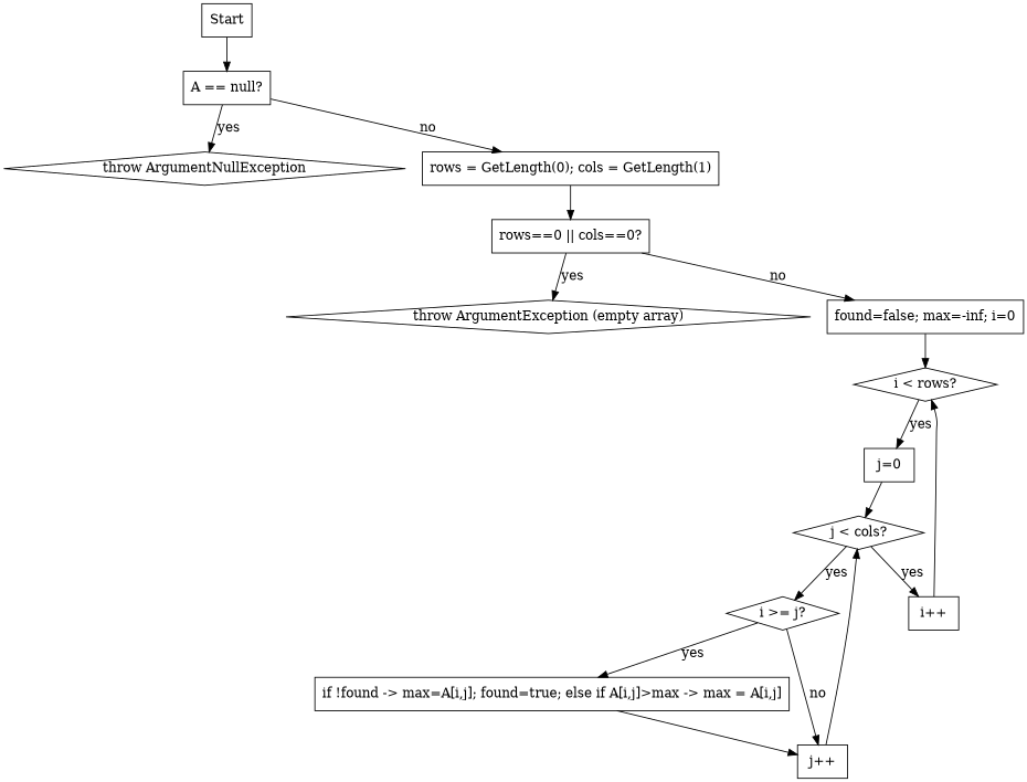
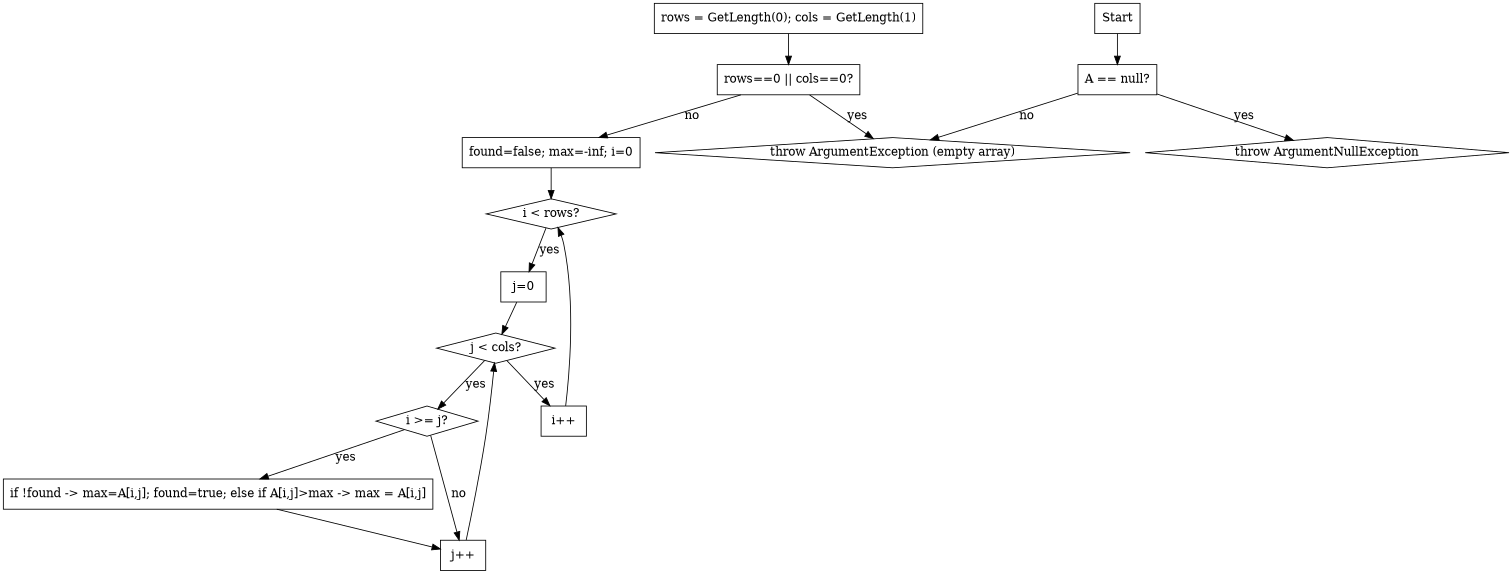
  digraph {
    node [shape=box]
    n1 [label="A == null?"]
    n2 [label="throw ArgumentNullException" shape=diamond]
    n3 [label="rows = GetLength(0); cols = GetLength(1)"]
    Start
    n5 [label="rows==0 || cols==0?"]
    n6 [label="throw ArgumentException (empty array)" shape=diamond]
    n7 [label="found=false; max=-inf; i=0"]
    n8 [label="i < rows?" shape=diamond]
    n9 [label="j=0"]
    n10 [label="j < cols?" shape=diamond]
    n11 [label="i++"]
    n12 [label="i >= j?" shape=diamond]
    n13 [label="j++"]
    n14 [label="if !found -> max=A[i,j]; found=true; else if A[i,j]>max -> max = A[i,j]"]
    n1 -> n2 [label=yes]
-   n1 -> n3 [label=no]
+   n1 -> n6 [label=no]
    n3 -> n5
    Start -> n1
    n5 -> n6 [label=yes]
    n5 -> n7 [label=no]
    n7 -> n8
    n8 -> n9 [label=yes]
    n9 -> n10
    n10 -> n11 [label=yes]
    n10 -> n12 [label=yes]
    n11 -> n8
    n12 -> n13 [label=no]
    n12 -> n14 [label=yes]
    n13 -> n10
    n14 -> n13
  }
